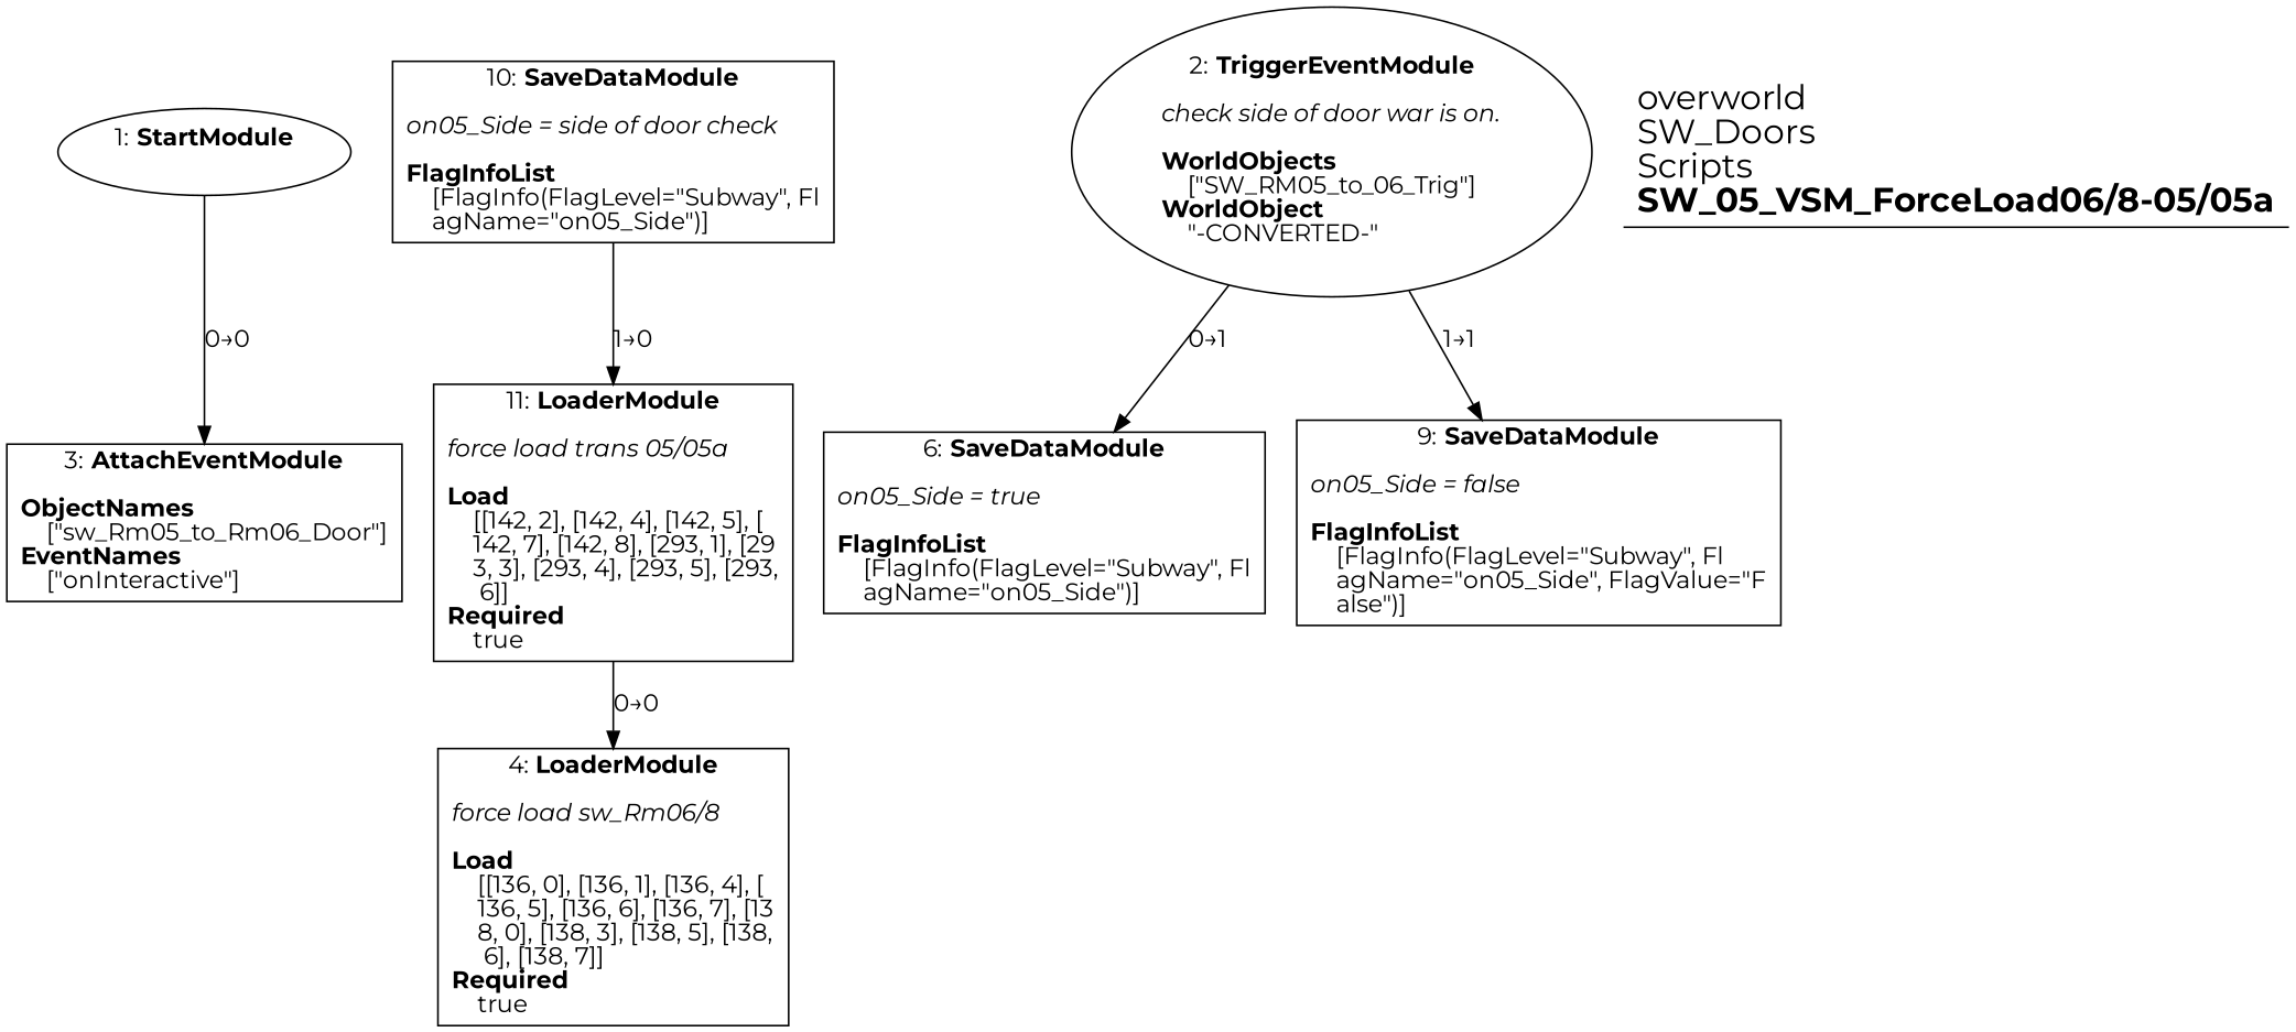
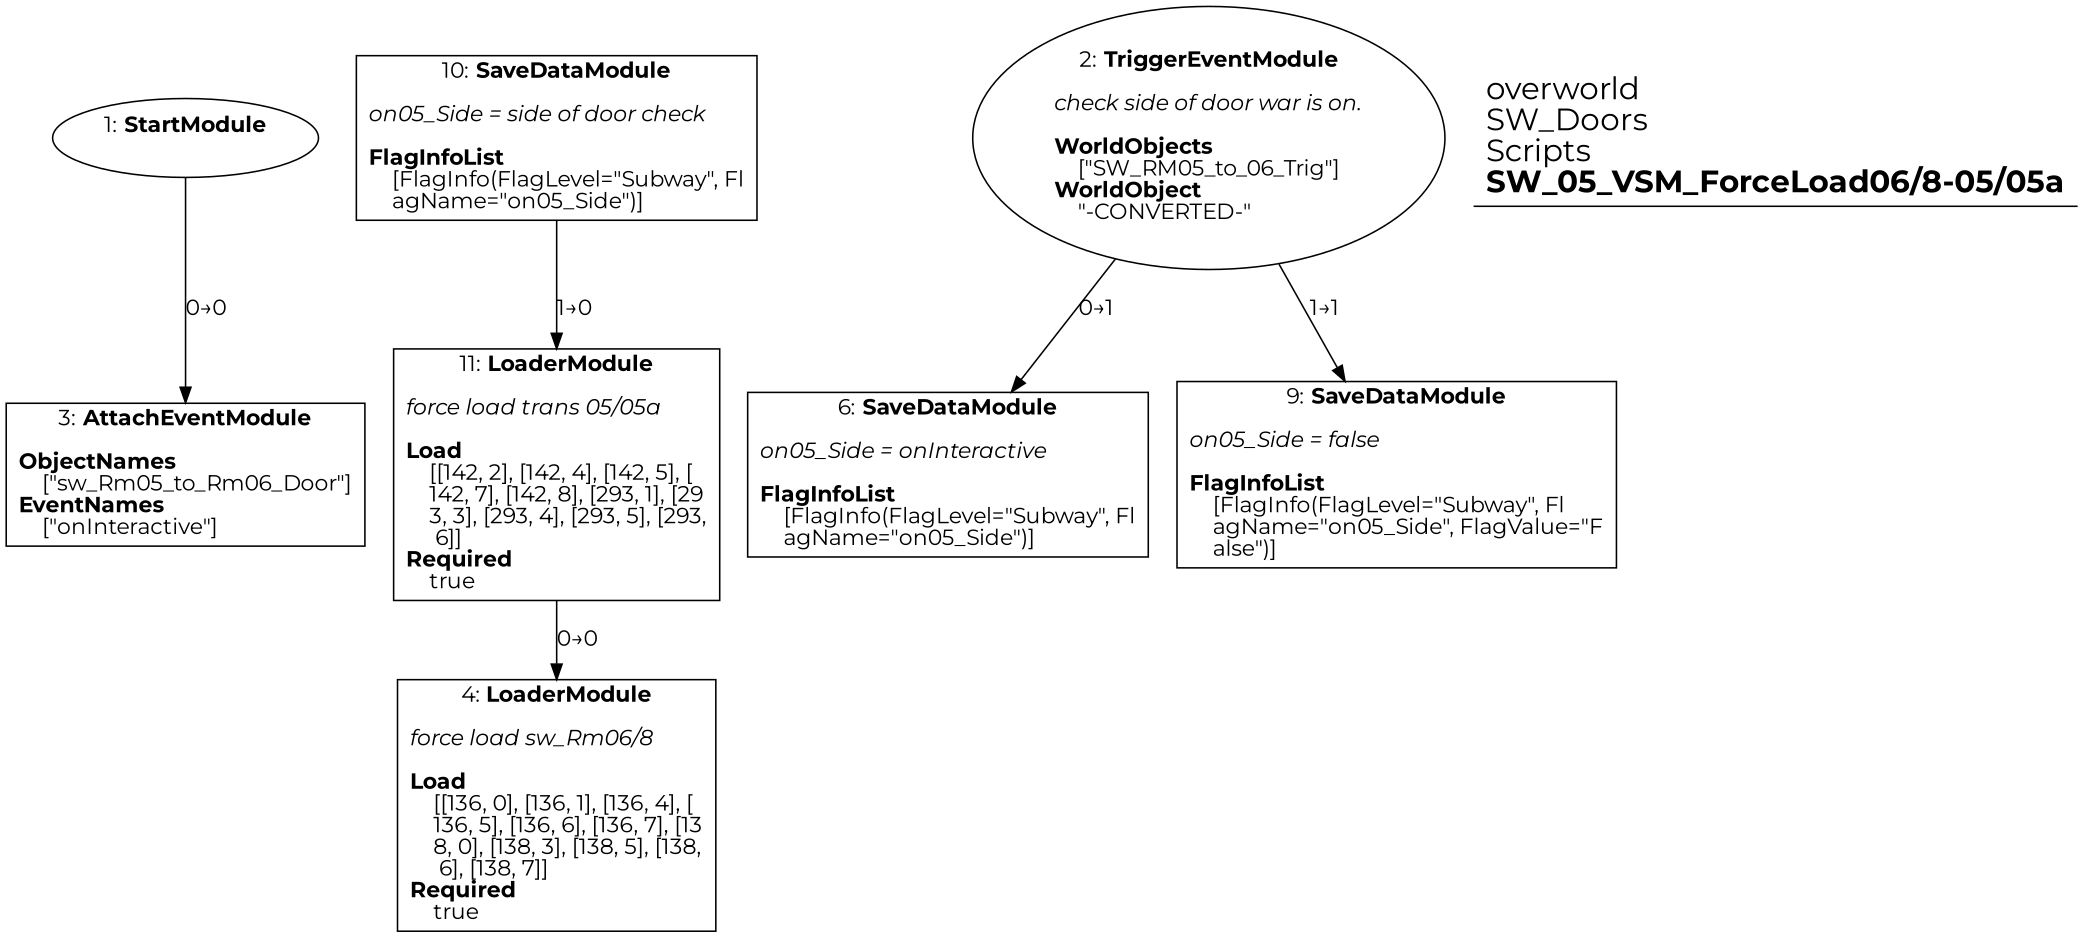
  digraph {
    fontname=Montserrat
    splines=spline
    node [fontname=Montserrat shape=box]
    edge [fontname=Montserrat]
    n1 [label=<1: <b>StartModule</b><br/><br/>> shape=oval]
    n2 [label=<3: <b>AttachEventModule</b><br/><br/><b>ObjectNames</b><br align="left"/>    [&quot;sw_Rm05_to_Rm06_Door&quot;]<br align="left"/><b>EventNames</b><br align="left"/>    [&quot;onInteractive&quot;]<br align="left"/>>]
    n3 [label=<10: <b>SaveDataModule</b><br/><br/><i>on05_Side = side of door check<br align="left"/></i><br align="left"/><b>FlagInfoList</b><br align="left"/>    [FlagInfo(FlagLevel=&quot;Subway&quot;, Fl<br align="left"/>    agName=&quot;on05_Side&quot;)]<br align="left"/>>]
    n4 [label=<11: <b>LoaderModule</b><br/><br/><i>force load trans 05/05a<br align="left"/></i><br align="left"/><b>Load</b><br align="left"/>    [[142, 2], [142, 4], [142, 5], [<br align="left"/>    142, 7], [142, 8], [293, 1], [29<br align="left"/>    3, 3], [293, 4], [293, 5], [293,<br align="left"/>     6]]<br align="left"/><b>Required</b><br align="left"/>    true<br align="left"/>>]
    n5 [label=<2: <b>TriggerEventModule</b><br/><br/><i>check side of door war is on.<br align="left"/></i><br align="left"/><b>WorldObjects</b><br align="left"/>    [&quot;SW_RM05_to_06_Trig&quot;]<br align="left"/><b>WorldObject</b><br align="left"/>    &quot;-CONVERTED-&quot;<br align="left"/>> shape=oval]
-   n6 [label=<6: <b>SaveDataModule</b><br/><br/><i>on05_Side = true<br align="left"/></i><br align="left"/><b>FlagInfoList</b><br align="left"/>    [FlagInfo(FlagLevel=&quot;Subway&quot;, Fl<br align="left"/>    agName=&quot;on05_Side&quot;)]<br align="left"/>>]
+   n6 [label=<6: <b>SaveDataModule</b><br/><br/><i>on05_Side = onInteractive<br align="left"/></i><br align="left"/><b>FlagInfoList</b><br align="left"/>    [FlagInfo(FlagLevel=&quot;Subway&quot;, Fl<br align="left"/>    agName=&quot;on05_Side&quot;)]<br align="left"/>>]
    n7 [label=<9: <b>SaveDataModule</b><br/><br/><i>on05_Side = false<br align="left"/></i><br align="left"/><b>FlagInfoList</b><br align="left"/>    [FlagInfo(FlagLevel=&quot;Subway&quot;, Fl<br align="left"/>    agName=&quot;on05_Side&quot;, FlagValue=&quot;F<br align="left"/>    alse&quot;)]<br align="left"/>>]
    n8 [label=<4: <b>LoaderModule</b><br/><br/><i>force load sw_Rm06/8<br align="left"/></i><br align="left"/><b>Load</b><br align="left"/>    [[136, 0], [136, 1], [136, 4], [<br align="left"/>    136, 5], [136, 6], [136, 7], [13<br align="left"/>    8, 0], [138, 3], [138, 5], [138,<br align="left"/>     6], [138, 7]]<br align="left"/><b>Required</b><br align="left"/>    true<br align="left"/>>]
    n9 [label=<<font point-size="20">overworld<br align="left"/>SW_Doors<br align="left"/>Scripts<br align="left"/><b>SW_05_VSM_ForceLoad06/8-05/05a</b><br align="left"/></font>> shape=underline]
    n1 -> n2 [label="0→0"]
    n3 -> n4 [label="1→0"]
    n4 -> n8 [label="0→0"]
    n5 -> n6 [label="0→1"]
    n5 -> n7 [label="1→1"]
  }
